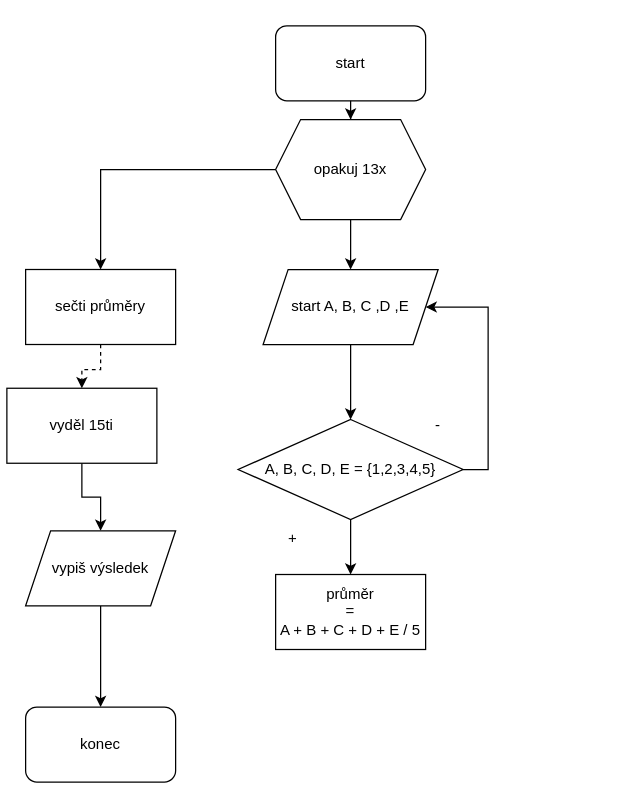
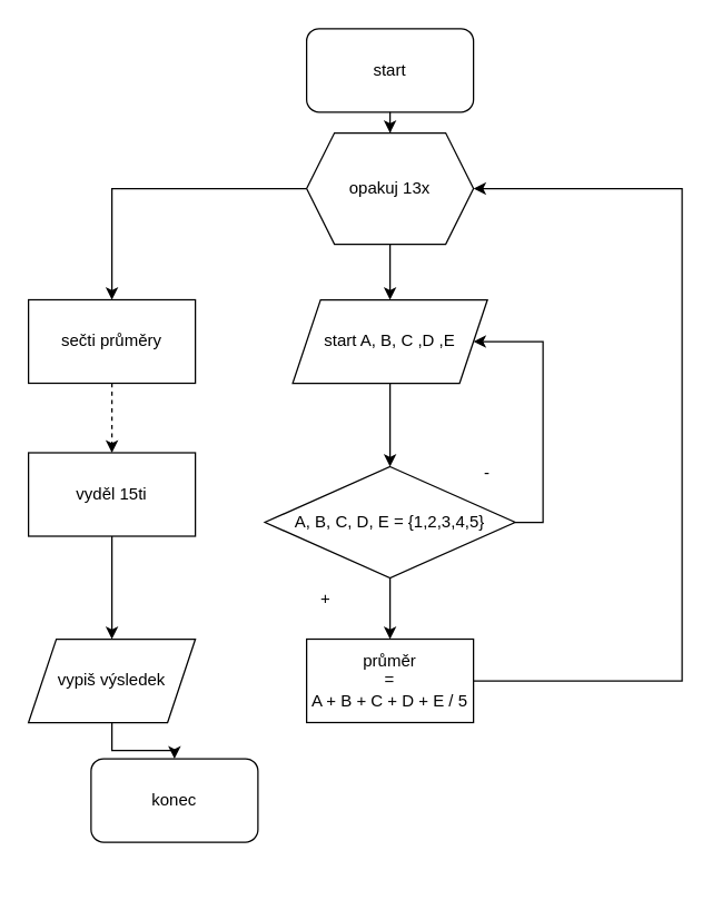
  <mxCell id="0" />
  <mxCell id="1" parent="0" />
  <mxCell id="2" value="" style="edgeStyle=orthogonalEdgeStyle;rounded=0;orthogonalLoop=1;jettySize=auto;html=1;" edge="1" parent="1" source="3" target="15"><mxGeometry relative="1" as="geometry" /></mxCell>
  <mxCell id="3" value="start" style="rounded=1;whiteSpace=wrap;html=1;" vertex="1" parent="1"><mxGeometry x="220" y="20" width="120" height="60" as="geometry" /></mxCell>
  <mxCell id="4" value="" style="edgeStyle=orthogonalEdgeStyle;rounded=0;orthogonalLoop=1;jettySize=auto;html=1;" edge="1" parent="1" source="5" target="8"><mxGeometry relative="1" as="geometry" /></mxCell>
  <mxCell id="5" value="start A, B, C ,D ,E" style="shape=parallelogram;perimeter=parallelogramPerimeter;whiteSpace=wrap;html=1;fixedSize=1;" vertex="1" parent="1"><mxGeometry x="210" y="215" width="140" height="60" as="geometry" /></mxCell>
  <mxCell id="6" style="edgeStyle=orthogonalEdgeStyle;rounded=0;orthogonalLoop=1;jettySize=auto;html=1;exitX=1;exitY=0.5;exitDx=0;exitDy=0;entryX=1;entryY=0.5;entryDx=0;entryDy=0;" edge="1" parent="1" source="8" target="5"><mxGeometry relative="1" as="geometry"><Array as="points"><mxPoint x="390" y="375" /><mxPoint x="390" y="245" /></Array></mxGeometry></mxCell>
  <mxCell id="7" value="" style="edgeStyle=orthogonalEdgeStyle;rounded=0;orthogonalLoop=1;jettySize=auto;html=1;" edge="1" parent="1" source="8" target="11"><mxGeometry relative="1" as="geometry" /></mxCell>
  <mxCell id="8" value="A, B, C, D, E = {1,2,3,4,5}" style="rhombus;whiteSpace=wrap;html=1;" vertex="1" parent="1"><mxGeometry x="190" y="335" width="180" height="80" as="geometry" /></mxCell>
  <mxCell id="9" value="-" style="text;html=1;strokeColor=none;fillColor=none;align=center;verticalAlign=middle;whiteSpace=wrap;rounded=0;" vertex="1" parent="1"><mxGeometry x="320" y="325" width="60" height="30" as="geometry" /></mxCell>
+ <mxCell id="10" style="edgeStyle=orthogonalEdgeStyle;rounded=0;orthogonalLoop=1;jettySize=auto;html=1;entryX=1;entryY=0.5;entryDx=0;entryDy=0;" edge="1" parent="1" source="11" target="15"><mxGeometry relative="1" as="geometry"><Array as="points"><mxPoint x="490" y="489" /><mxPoint x="490" y="135" /></Array></mxGeometry></mxCell>
  <mxCell id="11" value="průměr &lt;br&gt;=&lt;br&gt;A + B + C + D + E / 5" style="rounded=0;whiteSpace=wrap;html=1;" vertex="1" parent="1"><mxGeometry x="220" y="459" width="120" height="60" as="geometry" /></mxCell>
  <mxCell id="12" value="+" style="text;html=1;strokeColor=none;fillColor=none;align=center;verticalAlign=middle;whiteSpace=wrap;rounded=0;" vertex="1" parent="1"><mxGeometry x="204" y="415" width="60" height="30" as="geometry" /></mxCell>
  <mxCell id="13" value="" style="edgeStyle=orthogonalEdgeStyle;rounded=0;orthogonalLoop=1;jettySize=auto;html=1;" edge="1" parent="1" source="15" target="5"><mxGeometry relative="1" as="geometry" /></mxCell>
  <mxCell id="14" style="edgeStyle=orthogonalEdgeStyle;rounded=0;orthogonalLoop=1;jettySize=auto;html=1;exitX=0;exitY=0.5;exitDx=0;exitDy=0;entryX=0.5;entryY=0;entryDx=0;entryDy=0;" edge="1" parent="1" source="15" target="17"><mxGeometry relative="1" as="geometry" /></mxCell>
  <mxCell id="15" value="opakuj 13x" style="shape=hexagon;perimeter=hexagonPerimeter2;whiteSpace=wrap;html=1;fixedSize=1;" vertex="1" parent="1"><mxGeometry x="220" y="95" width="120" height="80" as="geometry" /></mxCell>
  <mxCell id="16" value="" style="edgeStyle=orthogonalEdgeStyle;rounded=0;orthogonalLoop=1;jettySize=auto;html=1;dashed=1;" edge="1" parent="1" source="17" target="19"><mxGeometry relative="1" as="geometry" /></mxCell>
  <mxCell id="17" value="sečti průměry" style="rounded=0;whiteSpace=wrap;html=1;" vertex="1" parent="1"><mxGeometry x="20" y="215" width="120" height="60" as="geometry" /></mxCell>
  <mxCell id="18" value="" style="edgeStyle=orthogonalEdgeStyle;rounded=0;orthogonalLoop=1;jettySize=auto;html=1;" edge="1" parent="1" source="19" target="21"><mxGeometry relative="1" as="geometry" /></mxCell>
- <mxCell id="19" value="vyděl 15ti" style="rounded=0;whiteSpace=wrap;html=1;" vertex="1" parent="1"><mxGeometry x="5" y="310" width="120" height="60" as="geometry" /></mxCell>
+ <mxCell id="19" value="vyděl 15ti" style="rounded=0;whiteSpace=wrap;html=1;" vertex="1" parent="1"><mxGeometry x="20" y="325" width="120" height="60" as="geometry" /></mxCell>
  <mxCell id="20" value="" style="edgeStyle=orthogonalEdgeStyle;rounded=0;orthogonalLoop=1;jettySize=auto;html=1;" edge="1" parent="1" source="21" target="22"><mxGeometry relative="1" as="geometry" /></mxCell>
- <mxCell id="21" value="vypiš výsledek" style="shape=parallelogram;perimeter=parallelogramPerimeter;whiteSpace=wrap;html=1;fixedSize=1;" vertex="1" parent="1"><mxGeometry x="20" y="424" width="120" height="60" as="geometry" /></mxCell>
- <mxCell id="22" value="konec" style="rounded=1;whiteSpace=wrap;html=1;" vertex="1" parent="1"><mxGeometry x="20" y="565" width="120" height="60" as="geometry" /></mxCell>
+ <mxCell id="21" value="vypiš výsledek" style="shape=parallelogram;perimeter=parallelogramPerimeter;whiteSpace=wrap;html=1;fixedSize=1;" vertex="1" parent="1"><mxGeometry x="20" y="459" width="120" height="60" as="geometry" /></mxCell>
+ <mxCell id="22" value="konec" style="rounded=1;whiteSpace=wrap;html=1;" vertex="1" parent="1"><mxGeometry x="65" y="545" width="120" height="60" as="geometry" /></mxCell>
